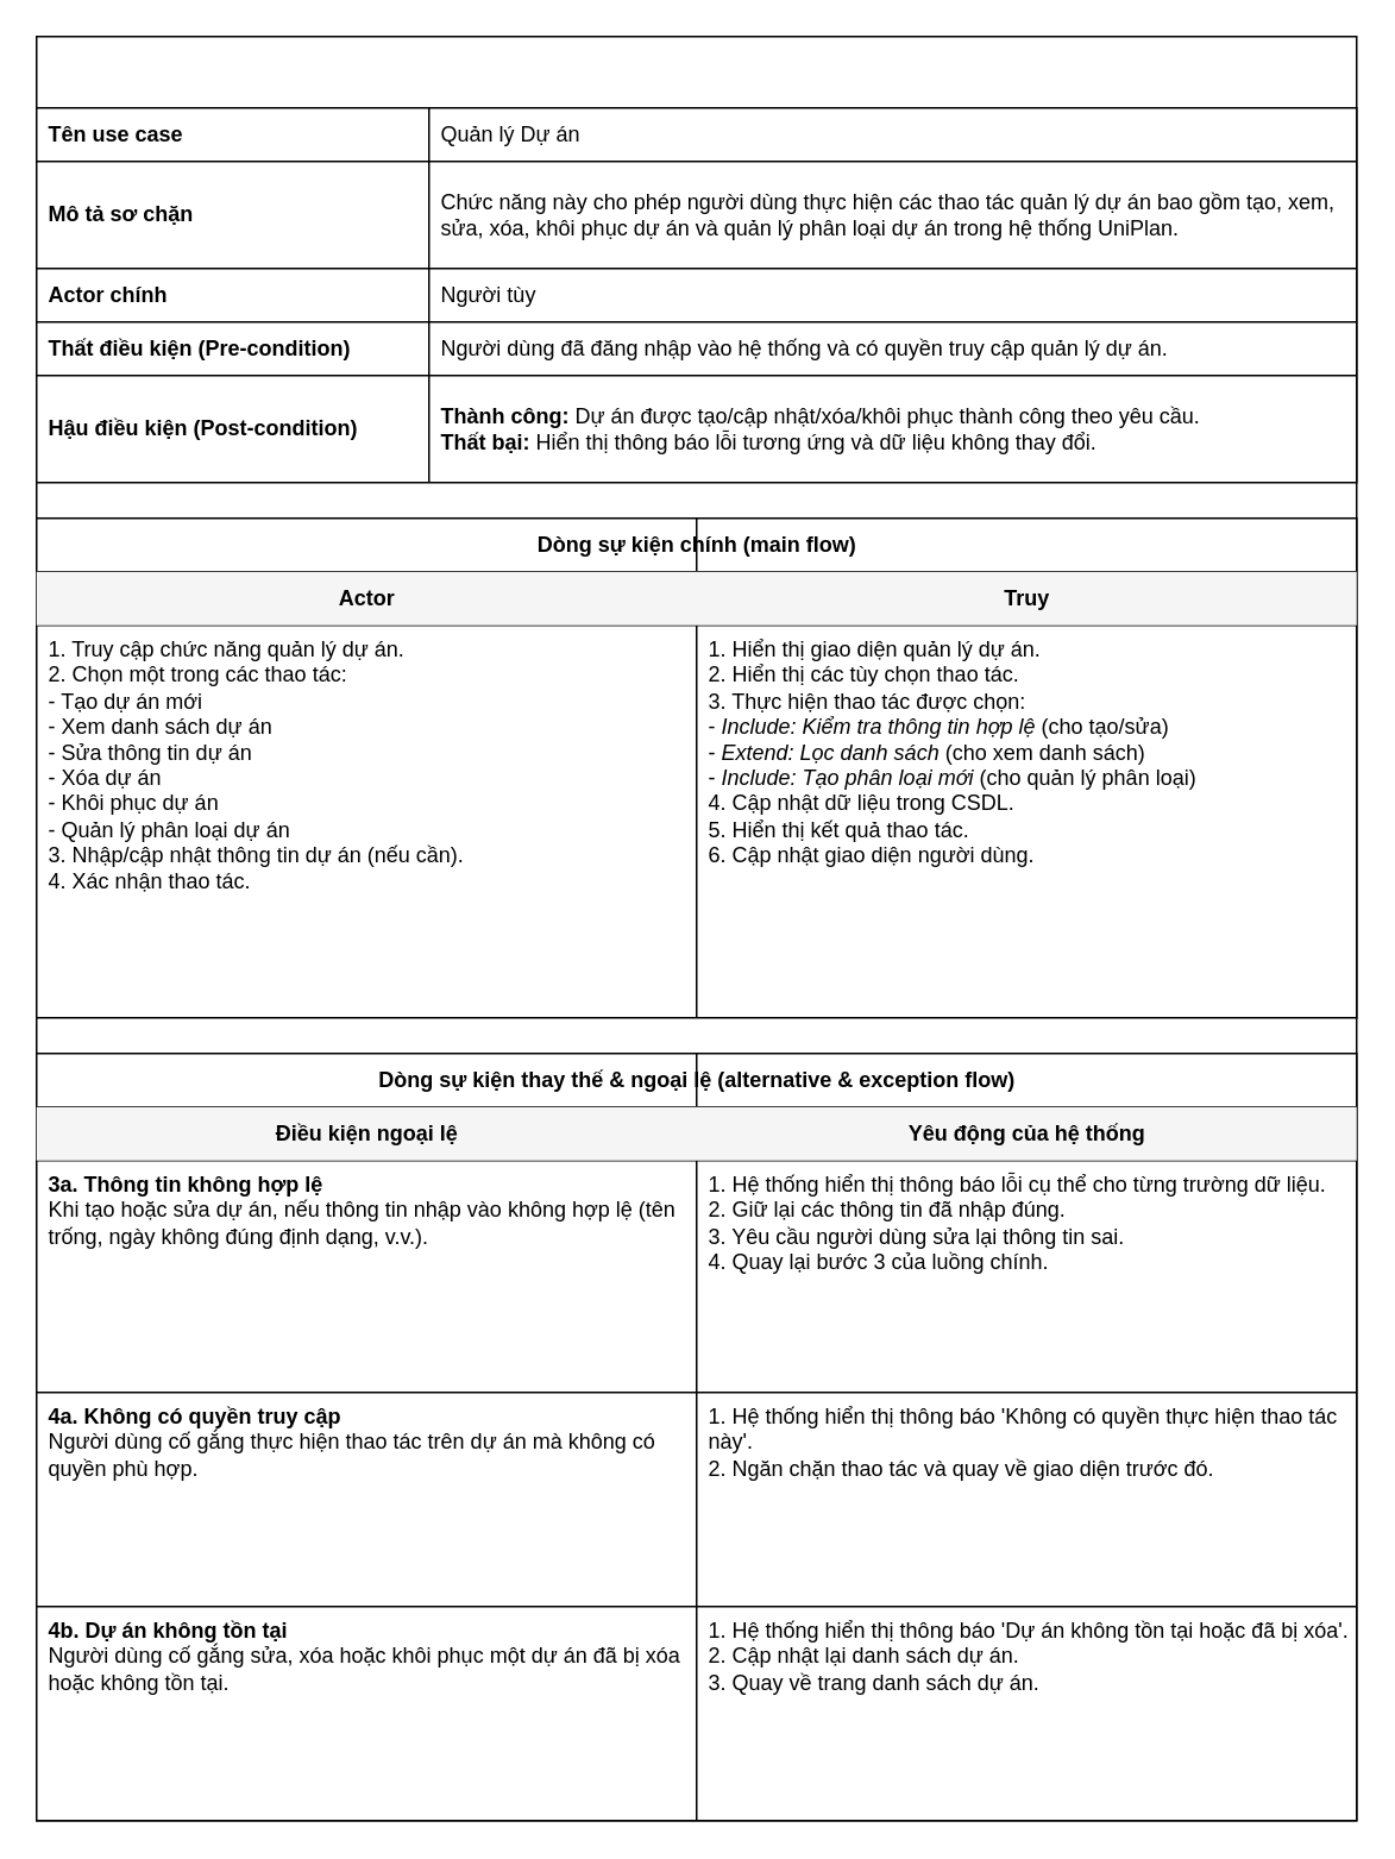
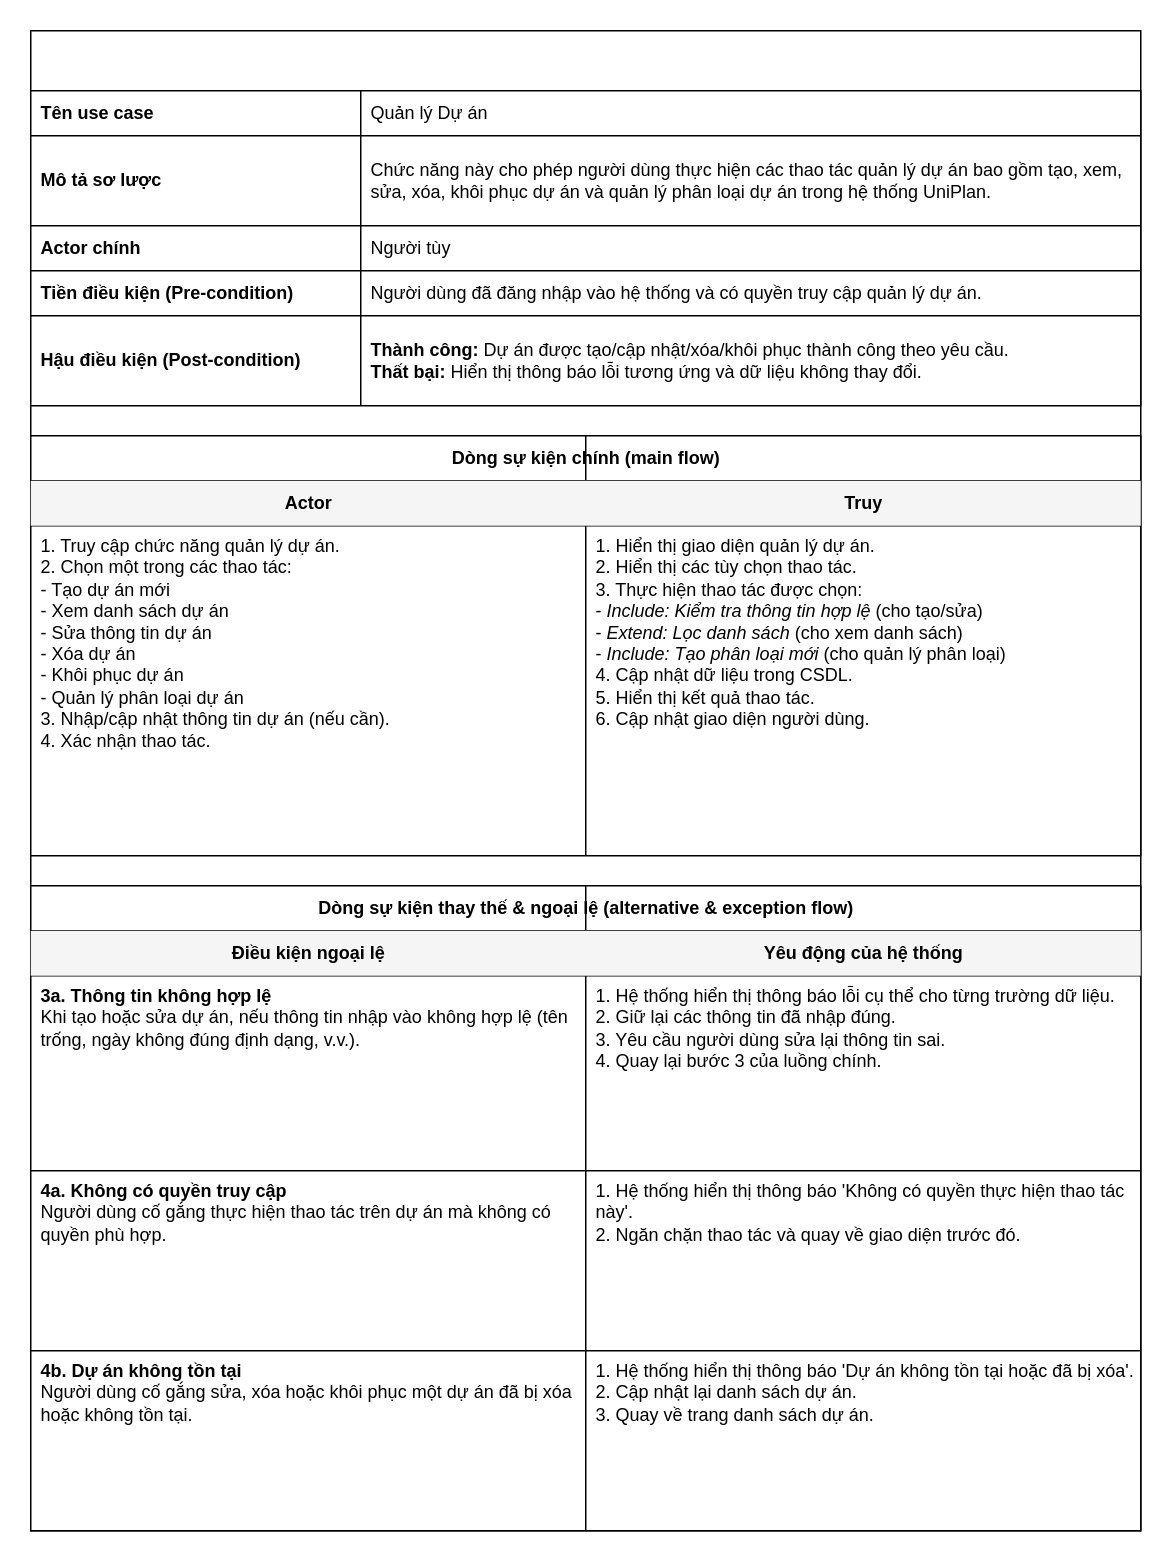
  <mxCell id="0" />
  <mxCell id="1" parent="0" />
  <mxCell id="2" value="" style="rounded=0;whiteSpace=wrap;html=1;shadow=0;strokeWidth=1;fillColor=none;verticalAlign=top;align=left;spacingLeft=10;spacingTop=10;" parent="1" vertex="1"><mxGeometry x="20" y="20" width="740" height="1000" as="geometry" /></mxCell>
  <mxCell id="3" value="" style="shape=table;startSize=0;container=1;collapsible=0;childLayout=tableLayout;fixedRows=1;rowLines=1;fontStyle=0;align=center;resizeLast=1;fontFamily=Helvetica;fontSize=12;" parent="2" vertex="1"><mxGeometry y="40" width="740" height="210" as="geometry" /></mxCell>
  <mxCell id="4" style="shape=tableRow;horizontal=0;startSize=0;swimlaneHead=0;swimlaneBody=0;top=0;left=0;bottom=0;right=0;collapsible=0;dropTarget=0;fillColor=none;" parent="3" vertex="1"><mxGeometry width="740" height="30" as="geometry" /></mxCell>
  <mxCell id="5" value="&lt;b&gt;Tên use case&lt;/b&gt;" style="shape=partialRectangle;html=1;collapsible=0;dropTarget=0;pointerEvents=0;fillColor=none;top=0;left=0;bottom=0;right=0;strokeColor=inherit;align=left;verticalAlign=middle;spacingLeft=5;" parent="4" vertex="1"><mxGeometry width="220" height="30" as="geometry" /></mxCell>
  <mxCell id="6" value="Quản lý Dự án" style="shape=partialRectangle;html=1;collapsible=0;dropTarget=0;pointerEvents=0;fillColor=none;top=0;left=0;bottom=0;right=0;strokeColor=inherit;align=left;verticalAlign=middle;spacingLeft=5;" parent="4" vertex="1"><mxGeometry x="220" width="520" height="30" as="geometry" /></mxCell>
  <mxCell id="7" style="shape=tableRow;horizontal=0;startSize=0;swimlaneHead=0;swimlaneBody=0;top=0;left=0;bottom=0;right=0;collapsible=0;dropTarget=0;fillColor=none;" parent="3" vertex="1"><mxGeometry y="30" width="740" height="60" as="geometry" /></mxCell>
- <mxCell id="8" value="&lt;b&gt;Mô tả sơ chặn&lt;/b&gt;" style="shape=partialRectangle;html=1;collapsible=0;dropTarget=0;pointerEvents=0;fillColor=none;top=0;left=0;bottom=0;right=0;strokeColor=inherit;align=left;verticalAlign=middle;spacingLeft=5;whiteSpace=wrap;" parent="7" vertex="1"><mxGeometry width="220" height="60" as="geometry" /></mxCell>
+ <mxCell id="8" value="&lt;b&gt;Mô tả sơ lược&lt;/b&gt;" style="shape=partialRectangle;html=1;collapsible=0;dropTarget=0;pointerEvents=0;fillColor=none;top=0;left=0;bottom=0;right=0;strokeColor=inherit;align=left;verticalAlign=middle;spacingLeft=5;whiteSpace=wrap;" parent="7" vertex="1"><mxGeometry width="220" height="60" as="geometry" /></mxCell>
  <mxCell id="9" value="Chức năng này cho phép người dùng thực hiện các thao tác quản lý dự án bao gồm tạo, xem, sửa, xóa, khôi phục dự án và quản lý phân loại dự án trong hệ thống UniPlan." style="shape=partialRectangle;html=1;collapsible=0;dropTarget=0;pointerEvents=0;fillColor=none;top=0;left=0;bottom=0;right=0;strokeColor=inherit;align=left;verticalAlign=middle;spacingLeft=5;whiteSpace=wrap;" parent="7" vertex="1"><mxGeometry x="220" width="520" height="60" as="geometry" /></mxCell>
  <mxCell id="10" style="shape=tableRow;horizontal=0;startSize=0;swimlaneHead=0;swimlaneBody=0;top=0;left=0;bottom=0;right=0;collapsible=0;dropTarget=0;fillColor=none;" parent="3" vertex="1"><mxGeometry y="90" width="740" height="30" as="geometry" /></mxCell>
  <mxCell id="11" value="&lt;b&gt;Actor chính&lt;/b&gt;" style="shape=partialRectangle;html=1;collapsible=0;dropTarget=0;pointerEvents=0;fillColor=none;top=0;left=0;bottom=0;right=0;strokeColor=inherit;align=left;verticalAlign=middle;spacingLeft=5;" parent="10" vertex="1"><mxGeometry width="220" height="30" as="geometry" /></mxCell>
  <mxCell id="12" value="Người tùy" style="shape=partialRectangle;html=1;collapsible=0;dropTarget=0;pointerEvents=0;fillColor=none;top=0;left=0;bottom=0;right=0;strokeColor=inherit;align=left;verticalAlign=middle;spacingLeft=5;" parent="10" vertex="1"><mxGeometry x="220" width="520" height="30" as="geometry" /></mxCell>
  <mxCell id="13" style="shape=tableRow;horizontal=0;startSize=0;swimlaneHead=0;swimlaneBody=0;top=0;left=0;bottom=0;right=0;collapsible=0;dropTarget=0;fillColor=none;" parent="3" vertex="1"><mxGeometry y="120" width="740" height="30" as="geometry" /></mxCell>
- <mxCell id="14" value="&lt;b&gt;Thất điều kiện (Pre-condition)&lt;/b&gt;" style="shape=partialRectangle;html=1;collapsible=0;dropTarget=0;pointerEvents=0;fillColor=none;top=0;left=0;bottom=0;right=0;strokeColor=inherit;align=left;verticalAlign=middle;spacingLeft=5;" parent="13" vertex="1"><mxGeometry width="220" height="30" as="geometry" /></mxCell>
+ <mxCell id="14" value="&lt;b&gt;Tiền điều kiện (Pre-condition)&lt;/b&gt;" style="shape=partialRectangle;html=1;collapsible=0;dropTarget=0;pointerEvents=0;fillColor=none;top=0;left=0;bottom=0;right=0;strokeColor=inherit;align=left;verticalAlign=middle;spacingLeft=5;" parent="13" vertex="1"><mxGeometry width="220" height="30" as="geometry" /></mxCell>
  <mxCell id="15" value="Người dùng đã đăng nhập vào hệ thống và có quyền truy cập quản lý dự án." style="shape=partialRectangle;html=1;collapsible=0;dropTarget=0;pointerEvents=0;fillColor=none;top=0;left=0;bottom=0;right=0;strokeColor=inherit;align=left;verticalAlign=middle;spacingLeft=5;" parent="13" vertex="1"><mxGeometry x="220" width="520" height="30" as="geometry" /></mxCell>
  <mxCell id="16" style="shape=tableRow;horizontal=0;startSize=0;swimlaneHead=0;swimlaneBody=0;top=0;left=0;bottom=0;right=0;collapsible=0;dropTarget=0;fillColor=none;" parent="3" vertex="1"><mxGeometry y="150" width="740" height="60" as="geometry" /></mxCell>
  <mxCell id="17" value="&lt;b&gt;Hậu điều kiện (Post-condition)&lt;/b&gt;" style="shape=partialRectangle;html=1;collapsible=0;dropTarget=0;pointerEvents=0;fillColor=none;top=0;left=0;bottom=0;right=0;strokeColor=inherit;align=left;verticalAlign=middle;spacingLeft=5;whiteSpace=wrap;" parent="16" vertex="1"><mxGeometry width="220" height="60" as="geometry" /></mxCell>
  <mxCell id="18" value="&lt;b&gt;Thành công:&lt;/b&gt; Dự án được tạo/cập nhật/xóa/khôi phục thành công theo yêu cầu.&lt;br&gt;&lt;b&gt;Thất bại:&lt;/b&gt; Hiển thị thông báo lỗi tương ứng và dữ liệu không thay đổi." style="shape=partialRectangle;html=1;collapsible=0;dropTarget=0;pointerEvents=0;fillColor=none;top=0;left=0;bottom=0;right=0;strokeColor=inherit;align=left;verticalAlign=middle;spacingLeft=5;whiteSpace=wrap;" parent="16" vertex="1"><mxGeometry x="220" width="520" height="60" as="geometry" /></mxCell>
  <mxCell id="19" value="" style="shape=table;startSize=0;container=1;collapsible=0;childLayout=tableLayout;fixedRows=1;rowLines=1;fontStyle=0;align=center;resizeLast=1;fontFamily=Helvetica;fontSize=12;" parent="2" vertex="1"><mxGeometry y="270" width="740" height="280" as="geometry" /></mxCell>
  <mxCell id="20" style="shape=tableRow;horizontal=0;startSize=0;swimlaneHead=0;swimlaneBody=0;top=0;left=0;bottom=0;right=0;collapsible=0;dropTarget=0;fillColor=none;" parent="19" vertex="1"><mxGeometry width="740" height="30" as="geometry" /></mxCell>
  <mxCell id="21" value="&lt;b&gt;Dòng sự kiện chính (main flow)&lt;/b&gt;" style="shape=partialRectangle;html=1;collapsible=0;dropTarget=0;pointerEvents=0;fillColor=none;top=0;left=0;bottom=0;right=0;strokeColor=inherit;align=center;verticalAlign=middle;" parent="20" vertex="1"><mxGeometry width="740" height="30" as="geometry" /></mxCell>
  <mxCell id="22" style="shape=tableRow;horizontal=0;startSize=0;swimlaneHead=0;swimlaneBody=0;top=0;left=0;bottom=0;right=0;collapsible=0;dropTarget=0;fillColor=#f5f5f5;" parent="19" vertex="1"><mxGeometry y="30" width="740" height="30" as="geometry" /></mxCell>
  <mxCell id="23" value="&lt;b&gt;Actor&lt;/b&gt;" style="shape=partialRectangle;html=1;collapsible=0;dropTarget=0;pointerEvents=0;fillColor=none;top=0;left=0;bottom=0;right=0;strokeColor=inherit;align=center;verticalAlign=middle;" parent="22" vertex="1"><mxGeometry width="370" height="30" as="geometry" /></mxCell>
  <mxCell id="24" value="&lt;b&gt;Truy&lt;/b&gt;" style="shape=partialRectangle;html=1;collapsible=0;dropTarget=0;pointerEvents=0;fillColor=none;top=0;left=0;bottom=0;right=0;strokeColor=inherit;align=center;verticalAlign=middle;" parent="22" vertex="1"><mxGeometry x="370" width="370" height="30" as="geometry" /></mxCell>
  <mxCell id="25" style="shape=tableRow;horizontal=0;startSize=0;swimlaneHead=0;swimlaneBody=0;top=0;left=0;bottom=0;right=0;collapsible=0;dropTarget=0;fillColor=none;" parent="19" vertex="1"><mxGeometry y="60" width="740" height="220" as="geometry" /></mxCell>
  <mxCell id="26" value="1. Truy cập chức năng quản lý dự án.&lt;br&gt;2. Chọn một trong các thao tác:&lt;br&gt;   - Tạo dự án mới&lt;br&gt;   - Xem danh sách dự án&lt;br&gt;   - Sửa thông tin dự án&lt;br&gt;   - Xóa dự án&lt;br&gt;   - Khôi phục dự án&lt;br&gt;   - Quản lý phân loại dự án&lt;br&gt;3. Nhập/cập nhật thông tin dự án (nếu cần).&lt;br&gt;4. Xác nhận thao tác." style="shape=partialRectangle;html=1;collapsible=0;dropTarget=0;pointerEvents=0;fillColor=none;top=0;left=0;bottom=0;right=0;strokeColor=inherit;align=left;verticalAlign=top;whiteSpace=wrap;spacingLeft=5;" parent="25" vertex="1"><mxGeometry width="370" height="220" as="geometry" /></mxCell>
  <mxCell id="27" value="1. Hiển thị giao diện quản lý dự án.&lt;br&gt;2. Hiển thị các tùy chọn thao tác.&lt;br&gt;3. Thực hiện thao tác được chọn:&lt;br&gt;   - &lt;i&gt;Include: Kiểm tra thông tin hợp lệ&lt;/i&gt; (cho tạo/sửa)&lt;br&gt;   - &lt;i&gt;Extend: Lọc danh sách&lt;/i&gt; (cho xem danh sách)&lt;br&gt;   - &lt;i&gt;Include: Tạo phân loại mới&lt;/i&gt; (cho quản lý phân loại)&lt;br&gt;4. Cập nhật dữ liệu trong CSDL.&lt;br&gt;5. Hiển thị kết quả thao tác.&lt;br&gt;6. Cập nhật giao diện người dùng." style="shape=partialRectangle;html=1;collapsible=0;dropTarget=0;pointerEvents=0;fillColor=none;top=0;left=0;bottom=0;right=0;strokeColor=inherit;align=left;verticalAlign=top;whiteSpace=wrap;spacingLeft=5;" parent="25" vertex="1"><mxGeometry x="370" width="370" height="220" as="geometry" /></mxCell>
  <mxCell id="28" value="" style="shape=table;startSize=0;container=1;collapsible=0;childLayout=tableLayout;fixedRows=1;rowLines=1;fontStyle=0;align=center;resizeLast=1;fontFamily=Helvetica;fontSize=12;" parent="2" vertex="1"><mxGeometry y="570" width="740" height="430" as="geometry" /></mxCell>
  <mxCell id="29" style="shape=tableRow;horizontal=0;startSize=0;swimlaneHead=0;swimlaneBody=0;top=0;left=0;bottom=0;right=0;collapsible=0;dropTarget=0;fillColor=none;" parent="28" vertex="1"><mxGeometry width="740" height="30" as="geometry" /></mxCell>
  <mxCell id="30" value="&lt;b&gt;Dòng sự kiện thay thế &amp;amp; ngoại lệ (alternative &amp;amp; exception flow)&lt;/b&gt;" style="shape=partialRectangle;html=1;collapsible=0;dropTarget=0;pointerEvents=0;fillColor=none;top=0;left=0;bottom=0;right=0;strokeColor=inherit;align=center;verticalAlign=middle;" parent="29" vertex="1"><mxGeometry width="740" height="30" as="geometry" /></mxCell>
  <mxCell id="31" style="shape=tableRow;horizontal=0;startSize=0;swimlaneHead=0;swimlaneBody=0;top=0;left=0;bottom=0;right=0;collapsible=0;dropTarget=0;fillColor=#f5f5f5;" parent="28" vertex="1"><mxGeometry y="30" width="740" height="30" as="geometry" /></mxCell>
  <mxCell id="32" value="&lt;b&gt;Điều kiện ngoại lệ&lt;/b&gt;" style="shape=partialRectangle;html=1;collapsible=0;dropTarget=0;pointerEvents=0;fillColor=none;top=0;left=0;bottom=0;right=0;strokeColor=inherit;align=center;verticalAlign=middle;" parent="31" vertex="1"><mxGeometry width="370" height="30" as="geometry" /></mxCell>
  <mxCell id="33" value="&lt;b&gt;Yêu động của hệ thống&lt;/b&gt;" style="shape=partialRectangle;html=1;collapsible=0;dropTarget=0;pointerEvents=0;fillColor=none;top=0;left=0;bottom=0;right=0;strokeColor=inherit;align=center;verticalAlign=middle;" parent="31" vertex="1"><mxGeometry x="370" width="370" height="30" as="geometry" /></mxCell>
  <mxCell id="34" style="shape=tableRow;horizontal=0;startSize=0;swimlaneHead=0;swimlaneBody=0;top=0;left=0;bottom=0;right=0;collapsible=0;dropTarget=0;fillColor=none;" parent="28" vertex="1"><mxGeometry y="60" width="740" height="130" as="geometry" /></mxCell>
  <mxCell id="35" value="&lt;b&gt;3a. Thông tin không hợp lệ&lt;/b&gt;&lt;br&gt;Khi tạo hoặc sửa dự án, nếu thông tin nhập vào không hợp lệ (tên trống, ngày không đúng định dạng, v.v.)." style="shape=partialRectangle;html=1;collapsible=0;dropTarget=0;pointerEvents=0;fillColor=none;top=0;left=0;bottom=0;right=0;strokeColor=inherit;align=left;verticalAlign=top;whiteSpace=wrap;spacingLeft=5;" parent="34" vertex="1"><mxGeometry width="370" height="130" as="geometry" /></mxCell>
  <mxCell id="36" value="1. Hệ thống hiển thị thông báo lỗi cụ thể cho từng trường dữ liệu.&lt;br&gt;2. Giữ lại các thông tin đã nhập đúng.&lt;br&gt;3. Yêu cầu người dùng sửa lại thông tin sai.&lt;br&gt;4. Quay lại bước 3 của luồng chính." style="shape=partialRectangle;html=1;collapsible=0;dropTarget=0;pointerEvents=0;fillColor=none;top=0;left=0;bottom=0;right=0;strokeColor=inherit;align=left;verticalAlign=top;whiteSpace=wrap;spacingLeft=5;" parent="34" vertex="1"><mxGeometry x="370" width="370" height="130" as="geometry" /></mxCell>
  <mxCell id="37" style="shape=tableRow;horizontal=0;startSize=0;swimlaneHead=0;swimlaneBody=0;top=0;left=0;bottom=0;right=0;collapsible=0;dropTarget=0;fillColor=none;" parent="28" vertex="1"><mxGeometry y="190" width="740" height="120" as="geometry" /></mxCell>
  <mxCell id="38" value="&lt;b&gt;4a. Không có quyền truy cập&lt;/b&gt;&lt;br&gt;Người dùng cố gắng thực hiện thao tác trên dự án mà không có quyền phù hợp." style="shape=partialRectangle;html=1;collapsible=0;dropTarget=0;pointerEvents=0;fillColor=none;top=0;left=0;bottom=0;right=0;strokeColor=inherit;align=left;verticalAlign=top;whiteSpace=wrap;spacingLeft=5;" parent="37" vertex="1"><mxGeometry width="370" height="120" as="geometry" /></mxCell>
  <mxCell id="39" value="1. Hệ thống hiển thị thông báo 'Không có quyền thực hiện thao tác này'.&lt;br&gt;2. Ngăn chặn thao tác và quay về giao diện trước đó." style="shape=partialRectangle;html=1;collapsible=0;dropTarget=0;pointerEvents=0;fillColor=none;top=0;left=0;bottom=0;right=0;strokeColor=inherit;align=left;verticalAlign=top;whiteSpace=wrap;spacingLeft=5;" parent="37" vertex="1"><mxGeometry x="370" width="370" height="120" as="geometry" /></mxCell>
  <mxCell id="40" style="shape=tableRow;horizontal=0;startSize=0;swimlaneHead=0;swimlaneBody=0;top=0;left=0;bottom=0;right=0;collapsible=0;dropTarget=0;fillColor=none;" parent="28" vertex="1"><mxGeometry y="310" width="740" height="120" as="geometry" /></mxCell>
  <mxCell id="41" value="&lt;b&gt;4b. Dự án không tồn tại&lt;/b&gt;&lt;br&gt;Người dùng cố gắng sửa, xóa hoặc khôi phục một dự án đã bị xóa hoặc không tồn tại." style="shape=partialRectangle;html=1;collapsible=0;dropTarget=0;pointerEvents=0;fillColor=none;top=0;left=0;bottom=0;right=0;strokeColor=inherit;align=left;verticalAlign=top;whiteSpace=wrap;spacingLeft=5;" parent="40" vertex="1"><mxGeometry width="370" height="120" as="geometry" /></mxCell>
  <mxCell id="42" value="1. Hệ thống hiển thị thông báo 'Dự án không tồn tại hoặc đã bị xóa'.&lt;br&gt;2. Cập nhật lại danh sách dự án.&lt;br&gt;3. Quay về trang danh sách dự án." style="shape=partialRectangle;html=1;collapsible=0;dropTarget=0;pointerEvents=0;fillColor=none;top=0;left=0;bottom=0;right=0;strokeColor=inherit;align=left;verticalAlign=top;whiteSpace=wrap;spacingLeft=5;" parent="40" vertex="1"><mxGeometry x="370" width="370" height="120" as="geometry" /></mxCell>
